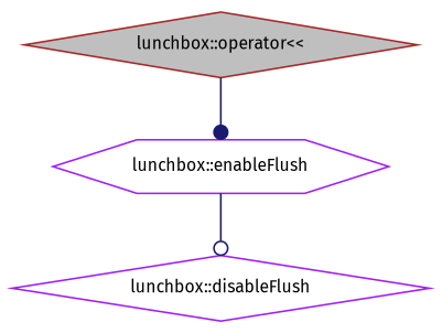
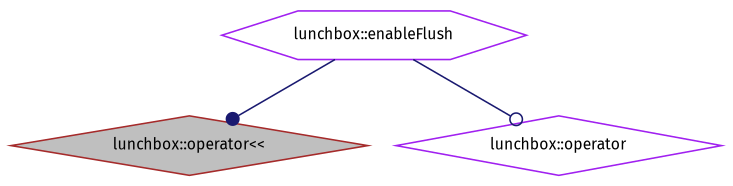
  digraph {
    fontname="Fira Sans"
    rankdir=TB
    node [color=purple fillcolor=white fontname="Fira Sans" fontsize=10 shape=diamond style=filled]
    edge [color=midnightblue fontname="Fira Sans" fontsize=10 labelfontname=Sans labelfontsize=10 style=solid]
    n1 [color=brown fillcolor=grey75 fontcolor=black height=0.2 label="lunchbox::operator\<\<" width=0.4]
    n2 [height=0.2 label="lunchbox::enableFlush" shape=hexagon width=0.4]
-   n3 [height=0.2 label="lunchbox::disableFlush" width=0.4]
-   n1 -> n2 [arrowhead=dot]
+   n3 [height=0.2 label="lunchbox::operator" width=0.4]
+   n2 -> n1 [arrowhead=dot]
    n2 -> n3 [arrowhead=odot]
  }
